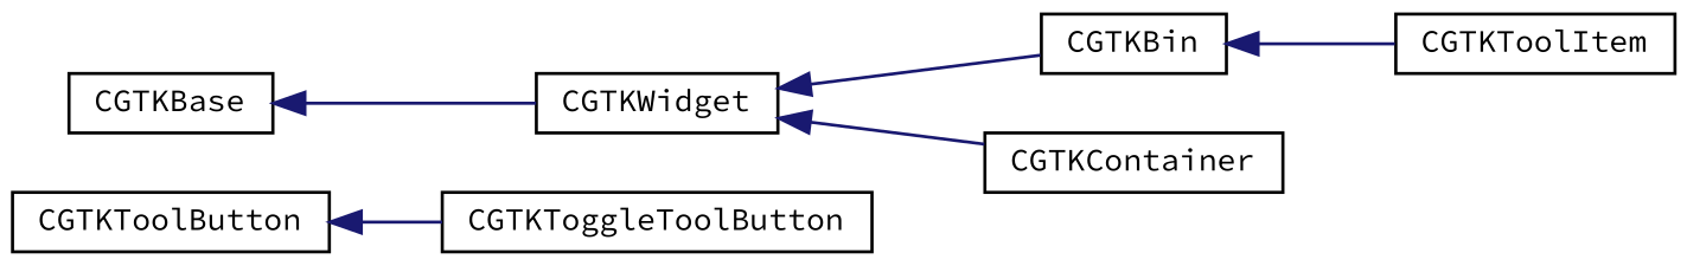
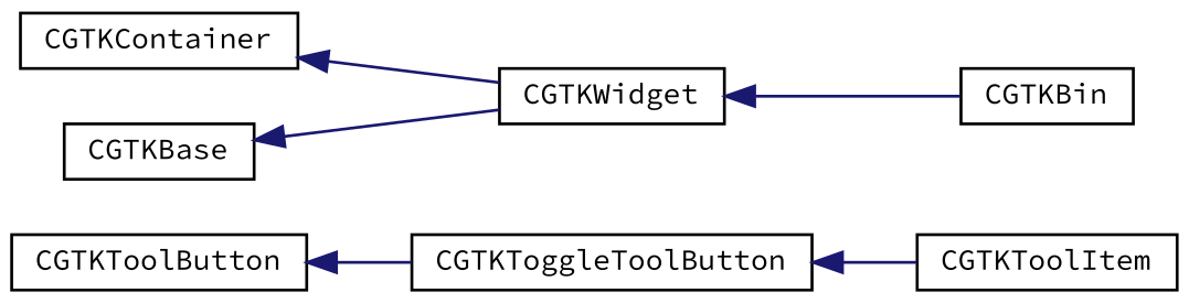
  digraph {
    fontname="Source Code Pro"
    rankdir=LR
    node [color=black fillcolor=white fontname="Source Code Pro" fontsize=10 shape=record style=filled]
    edge [color=midnightblue dir=back fontname="Source Code Pro" fontsize=10 labelfontname=Helvetica labelfontsize=10 style=solid]
    n1 [height=0.2 label=CGTKToggleToolButton width=0.4]
    n2 [height=0.2 label=CGTKToolButton width=0.4]
    n3 [height=0.2 label=CGTKToolItem width=0.4]
    n4 [height=0.2 label=CGTKBin width=0.4]
    n5 [height=0.2 label=CGTKContainer width=0.4]
    n6 [height=0.2 label=CGTKWidget width=0.4]
    n7 [height=0.2 label=CGTKBase width=0.4]
    n2 -> n1
-   n4 -> n3
+   n1 -> n3
    n6 -> n4
-   n6 -> n5
+   n5 -> n6
    n7 -> n6
  }
